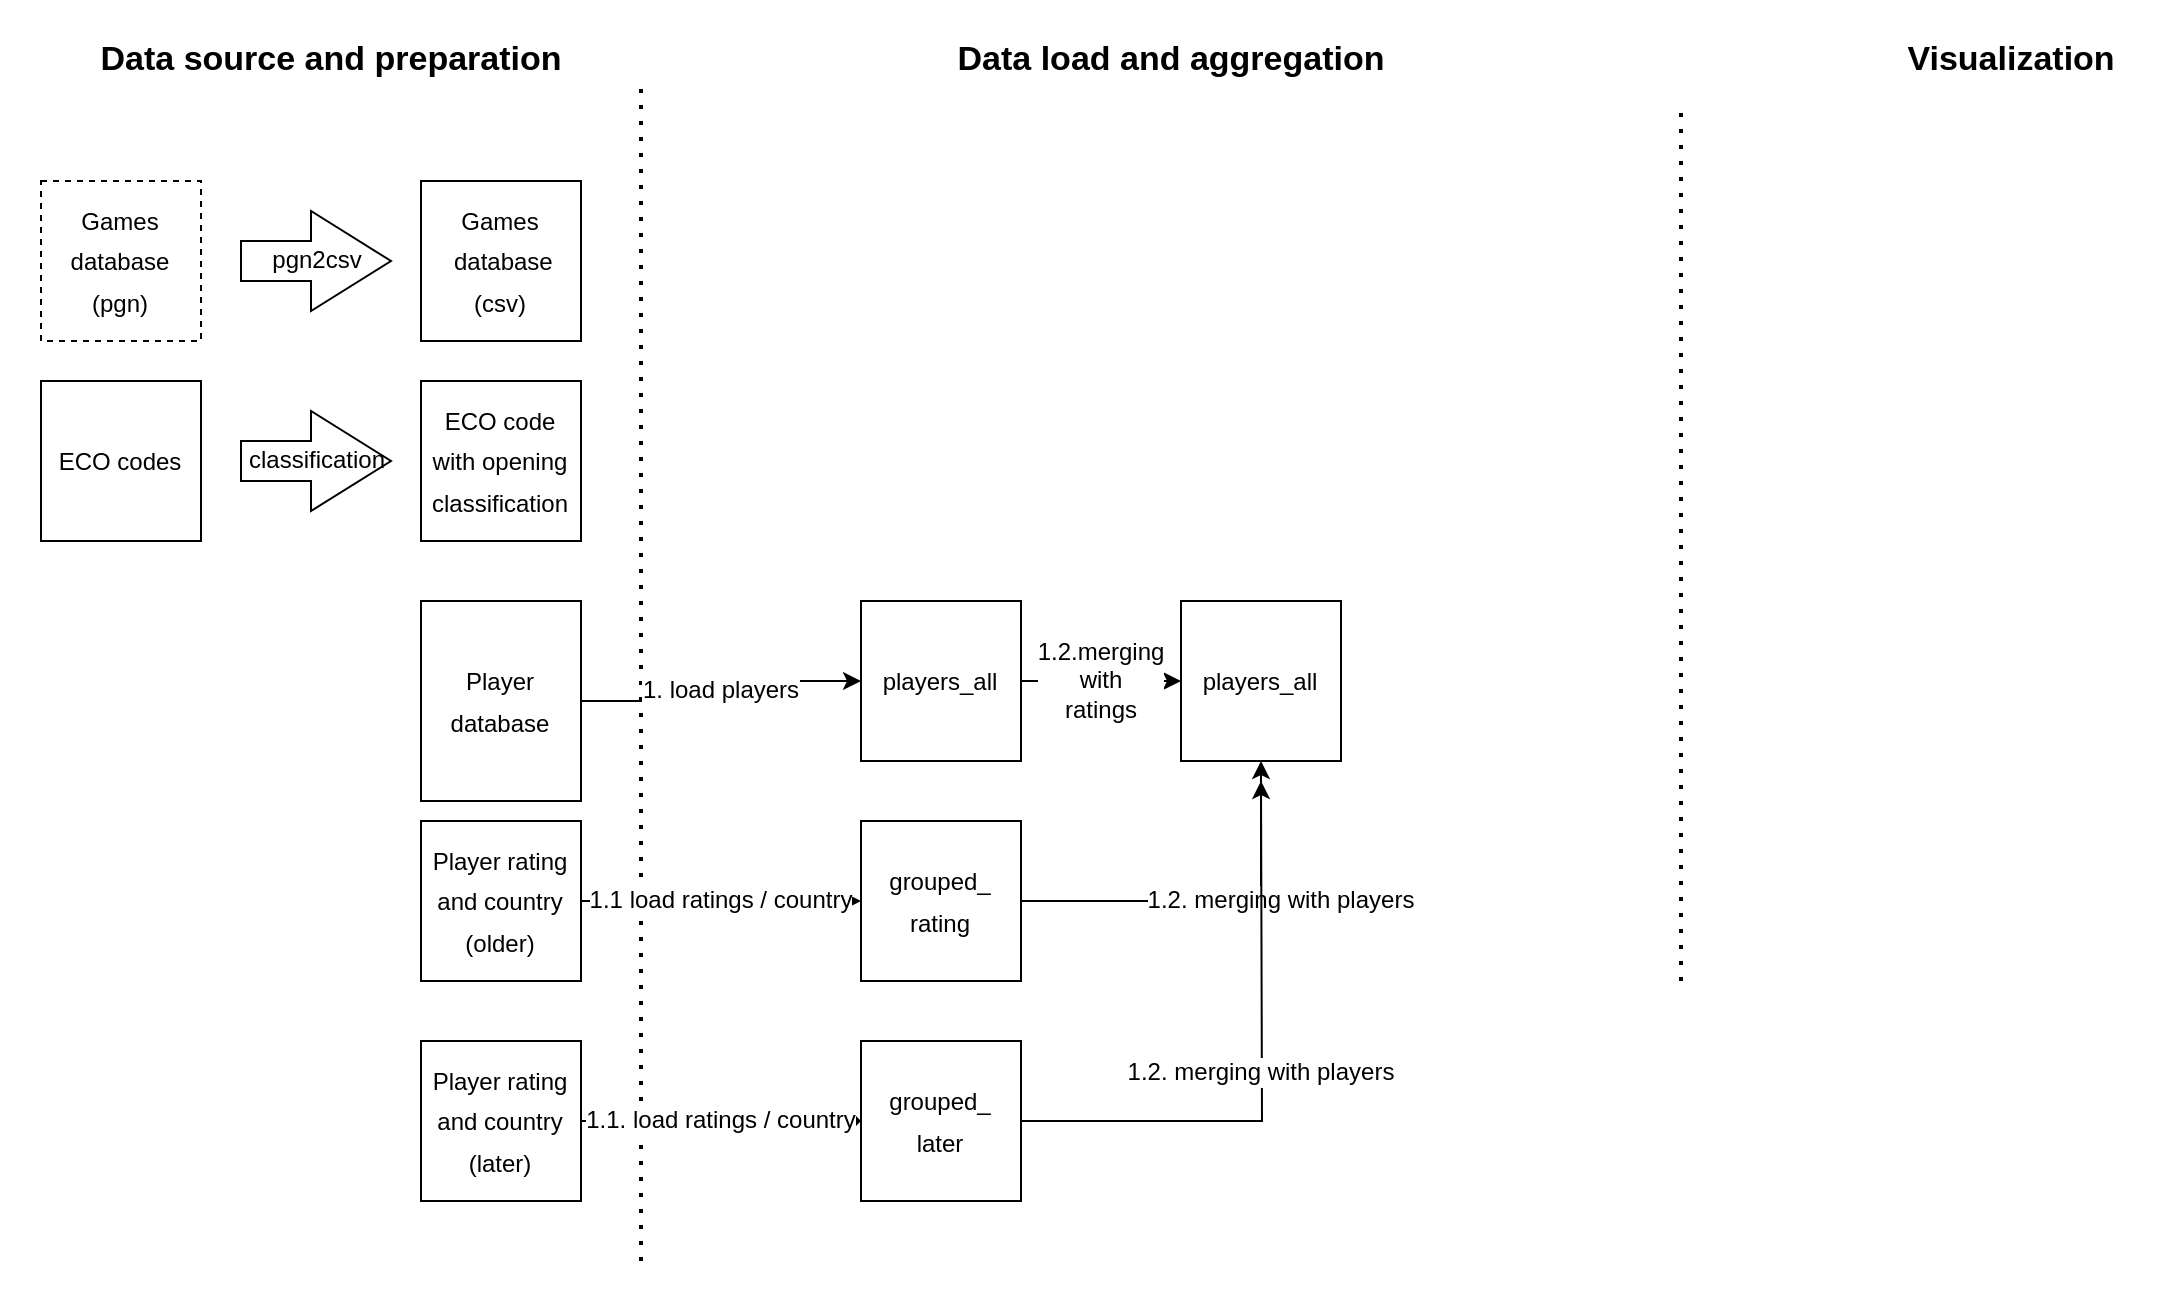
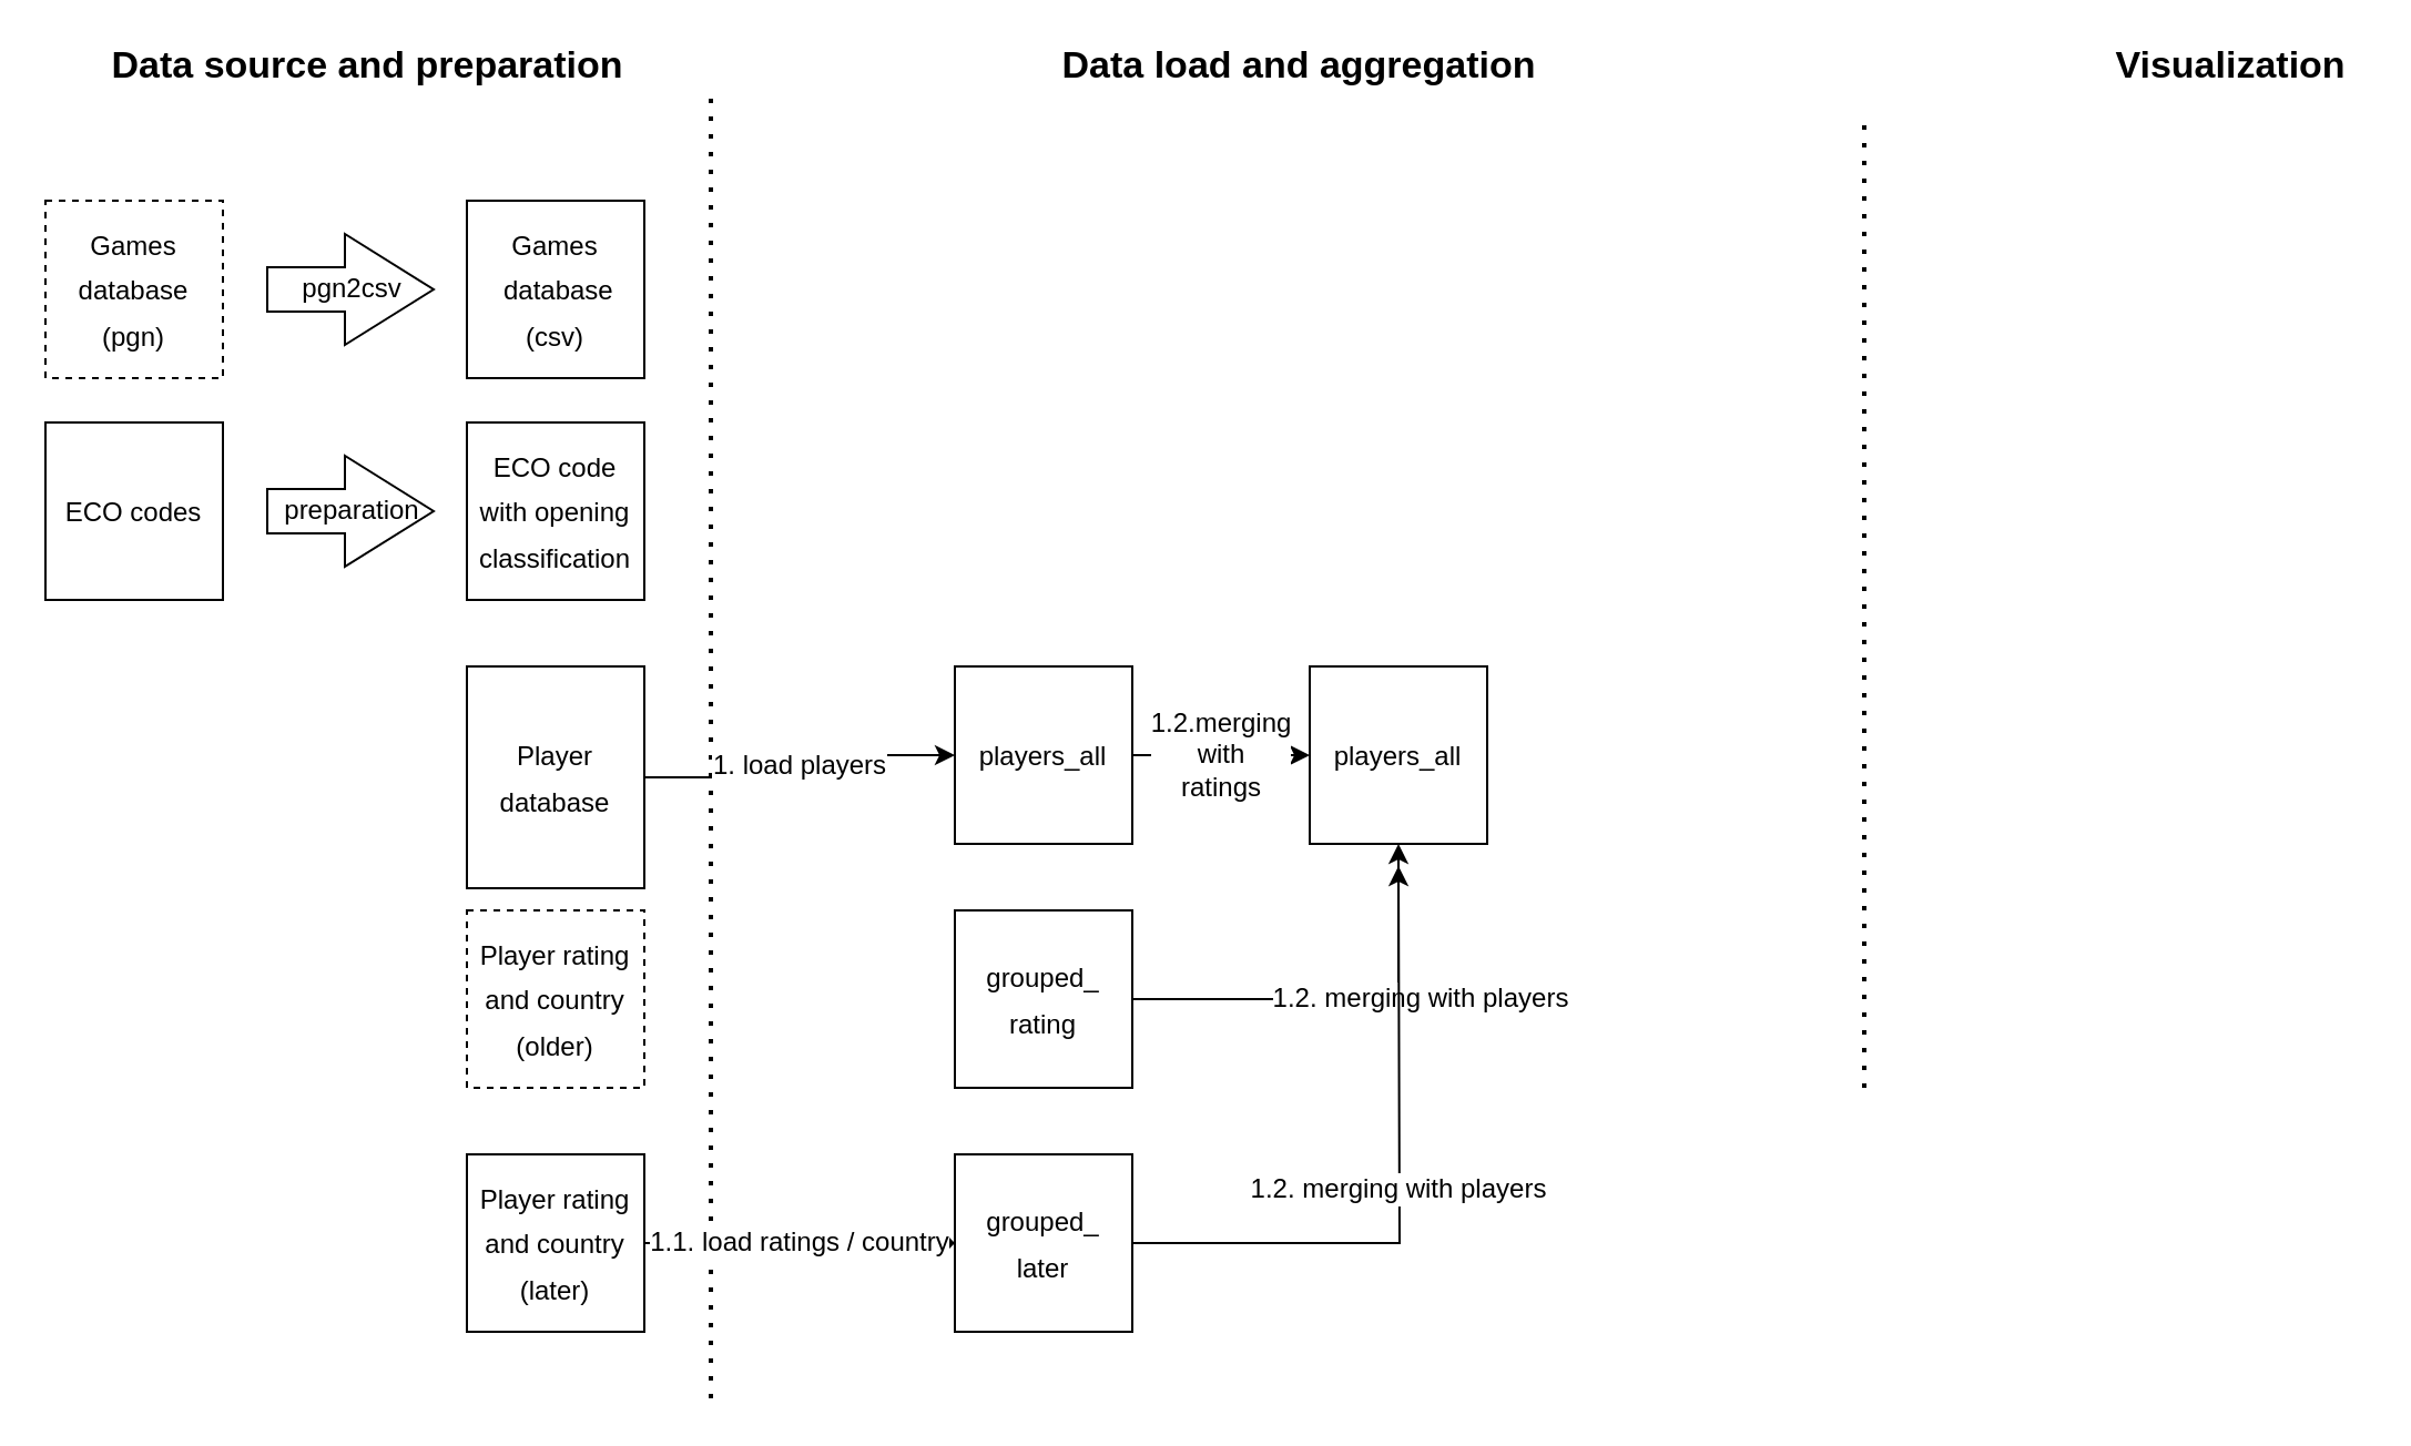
  <mxCell id="0" />
  <mxCell id="1" parent="0" />
  <mxCell id="2" value="" style="endArrow=none;dashed=1;html=1;dashPattern=1 3;strokeWidth=2;rounded=0;" parent="1" edge="1"><mxGeometry width="50" height="50" relative="1" as="geometry"><mxPoint x="320" y="630" as="sourcePoint" /><mxPoint x="320" y="40" as="targetPoint" /></mxGeometry></mxCell>
  <mxCell id="3" value="&lt;font style=&quot;font-size: 17px&quot;&gt;&lt;b&gt;Data source and preparation&lt;/b&gt;&lt;/font&gt;" style="text;html=1;resizable=0;autosize=1;align=center;verticalAlign=middle;points=[];fillColor=none;strokeColor=none;rounded=0;" parent="1" vertex="1"><mxGeometry x="40" y="20" width="250" height="20" as="geometry" /></mxCell>
  <mxCell id="4" value="&lt;font style=&quot;font-size: 17px&quot;&gt;&lt;b&gt;Data load and aggregation&lt;/b&gt;&lt;/font&gt;" style="text;html=1;resizable=0;autosize=1;align=center;verticalAlign=middle;points=[];fillColor=none;strokeColor=none;rounded=0;" vertex="1" parent="1"><mxGeometry x="470" y="20" width="230" height="20" as="geometry" /></mxCell>
  <mxCell id="5" value="" style="endArrow=none;dashed=1;html=1;dashPattern=1 3;strokeWidth=2;rounded=0;" edge="1" parent="1"><mxGeometry width="50" height="50" relative="1" as="geometry"><mxPoint x="840" y="490" as="sourcePoint" /><mxPoint x="840" y="50" as="targetPoint" /></mxGeometry></mxCell>
  <mxCell id="6" value="&lt;font style=&quot;font-size: 17px&quot;&gt;&lt;b&gt;Visualization&lt;/b&gt;&lt;/font&gt;" style="text;html=1;resizable=0;autosize=1;align=center;verticalAlign=middle;points=[];fillColor=none;strokeColor=none;rounded=0;" vertex="1" parent="1"><mxGeometry x="945" y="20" width="120" height="20" as="geometry" /></mxCell>
  <mxCell id="7" value="&lt;font style=&quot;font-size: 12px&quot;&gt;Games database&lt;br&gt;(pgn)&lt;br&gt;&lt;/font&gt;" style="whiteSpace=wrap;html=1;aspect=fixed;fontSize=17;dashed=1;" vertex="1" parent="1"><mxGeometry x="20" y="90" width="80" height="80" as="geometry" /></mxCell>
  <mxCell id="8" value="pgn2csv" style="html=1;shadow=0;dashed=0;align=center;verticalAlign=middle;shape=mxgraph.arrows2.arrow;dy=0.6;dx=40;notch=0;fontSize=12;" vertex="1" parent="1"><mxGeometry x="120" y="105" width="75" height="50" as="geometry" /></mxCell>
  <mxCell id="9" value="&lt;font style=&quot;font-size: 12px&quot;&gt;Games &amp;nbsp;database&lt;br&gt;(csv)&lt;br&gt;&lt;/font&gt;" style="whiteSpace=wrap;html=1;aspect=fixed;fontSize=17;" vertex="1" parent="1"><mxGeometry x="210" y="90" width="80" height="80" as="geometry" /></mxCell>
  <mxCell id="10" value="&lt;font style=&quot;font-size: 12px&quot;&gt;ECO codes&lt;br&gt;&lt;/font&gt;" style="whiteSpace=wrap;html=1;aspect=fixed;fontSize=17;" vertex="1" parent="1"><mxGeometry x="20" y="190" width="80" height="80" as="geometry" /></mxCell>
- <mxCell id="11" value="classification" style="html=1;shadow=0;dashed=0;align=center;verticalAlign=middle;shape=mxgraph.arrows2.arrow;dy=0.6;dx=40;notch=0;fontSize=12;" vertex="1" parent="1"><mxGeometry x="120" y="205" width="75" height="50" as="geometry" /></mxCell>
+ <mxCell id="11" value="preparation" style="html=1;shadow=0;dashed=0;align=center;verticalAlign=middle;shape=mxgraph.arrows2.arrow;dy=0.6;dx=40;notch=0;fontSize=12;" vertex="1" parent="1"><mxGeometry x="120" y="205" width="75" height="50" as="geometry" /></mxCell>
  <mxCell id="12" value="&lt;font style=&quot;font-size: 12px&quot;&gt;ECO code with opening classification&lt;br&gt;&lt;/font&gt;" style="whiteSpace=wrap;html=1;aspect=fixed;fontSize=17;" vertex="1" parent="1"><mxGeometry x="210" y="190" width="80" height="80" as="geometry" /></mxCell>
- <mxCell id="13" value="1.1 load ratings / country" style="edgeStyle=orthogonalEdgeStyle;rounded=0;orthogonalLoop=1;jettySize=auto;html=1;exitX=1;exitY=0.5;exitDx=0;exitDy=0;entryX=0;entryY=0.5;entryDx=0;entryDy=0;fontSize=12;" edge="1" parent="1" source="14" target="22"><mxGeometry relative="1" as="geometry" /></mxCell>
- <mxCell id="14" value="&lt;font style=&quot;font-size: 12px&quot;&gt;Player rating and country (older)&lt;br&gt;&lt;/font&gt;" style="whiteSpace=wrap;html=1;aspect=fixed;fontSize=17;" vertex="1" parent="1"><mxGeometry x="210" y="410" width="80" height="80" as="geometry" /></mxCell>
+ <mxCell id="14" value="&lt;font style=&quot;font-size: 12px&quot;&gt;Player rating and country (older)&lt;br&gt;&lt;/font&gt;" style="whiteSpace=wrap;html=1;aspect=fixed;fontSize=17;dashed=1;" vertex="1" parent="1"><mxGeometry x="210" y="410" width="80" height="80" as="geometry" /></mxCell>
  <mxCell id="15" value="1. load players" style="edgeStyle=orthogonalEdgeStyle;rounded=0;orthogonalLoop=1;jettySize=auto;html=1;exitX=1;exitY=0.5;exitDx=0;exitDy=0;fontSize=12;" edge="1" parent="1" source="16" target="20"><mxGeometry relative="1" as="geometry" /></mxCell>
  <mxCell id="16" value="&lt;font style=&quot;font-size: 12px&quot;&gt;Player database&lt;br&gt;&lt;/font&gt;" style="whiteSpace=wrap;html=1;aspect=fixed;fontSize=17;" vertex="1" parent="1"><mxGeometry x="210" y="300" width="80" height="100" as="geometry" /></mxCell>
  <mxCell id="17" value="1.1. load ratings / country" style="edgeStyle=orthogonalEdgeStyle;rounded=0;orthogonalLoop=1;jettySize=auto;html=1;exitX=1;exitY=0.5;exitDx=0;exitDy=0;fontSize=12;endArrow=diamond;" edge="1" parent="1" source="18" target="24"><mxGeometry relative="1" as="geometry" /></mxCell>
  <mxCell id="18" value="&lt;font style=&quot;font-size: 12px&quot;&gt;Player rating and country (later)&lt;br&gt;&lt;/font&gt;" style="whiteSpace=wrap;html=1;aspect=fixed;fontSize=17;" vertex="1" parent="1"><mxGeometry x="210" y="520" width="80" height="80" as="geometry" /></mxCell>
  <mxCell id="19" value="1.2.merging&lt;br&gt;with&lt;br&gt;ratings" style="edgeStyle=orthogonalEdgeStyle;rounded=0;orthogonalLoop=1;jettySize=auto;html=1;fontSize=12;" edge="1" parent="1" source="20" target="25"><mxGeometry relative="1" as="geometry" /></mxCell>
  <mxCell id="20" value="&lt;font style=&quot;font-size: 12px&quot;&gt;players_all&lt;br&gt;&lt;/font&gt;" style="whiteSpace=wrap;html=1;aspect=fixed;fontSize=17;" vertex="1" parent="1"><mxGeometry x="430" y="300" width="80" height="80" as="geometry" /></mxCell>
  <mxCell id="21" value="1.2. merging with players" style="edgeStyle=orthogonalEdgeStyle;rounded=0;orthogonalLoop=1;jettySize=auto;html=1;fontSize=12;entryX=0.5;entryY=1;entryDx=0;entryDy=0;" edge="1" parent="1" source="22" target="25"><mxGeometry x="0.263" y="-10" relative="1" as="geometry"><mxPoint as="offset" /></mxGeometry></mxCell>
  <mxCell id="22" value="&lt;font style=&quot;font-size: 12px&quot;&gt;grouped_&lt;br&gt;rating&lt;br&gt;&lt;/font&gt;" style="whiteSpace=wrap;html=1;aspect=fixed;fontSize=17;" vertex="1" parent="1"><mxGeometry x="430" y="410" width="80" height="80" as="geometry" /></mxCell>
  <mxCell id="23" value="1.2. merging with players" style="edgeStyle=orthogonalEdgeStyle;rounded=0;orthogonalLoop=1;jettySize=auto;html=1;fontSize=12;" edge="1" parent="1" source="24"><mxGeometry relative="1" as="geometry"><mxPoint x="630" y="390" as="targetPoint" /></mxGeometry></mxCell>
  <mxCell id="24" value="&lt;font style=&quot;font-size: 12px&quot;&gt;grouped_&lt;br&gt;later&lt;br&gt;&lt;/font&gt;" style="whiteSpace=wrap;html=1;aspect=fixed;fontSize=17;" vertex="1" parent="1"><mxGeometry x="430" y="520" width="80" height="80" as="geometry" /></mxCell>
  <mxCell id="25" value="&lt;font style=&quot;font-size: 12px&quot;&gt;players_all&lt;br&gt;&lt;/font&gt;" style="whiteSpace=wrap;html=1;aspect=fixed;fontSize=17;" vertex="1" parent="1"><mxGeometry x="590" y="300" width="80" height="80" as="geometry" /></mxCell>
